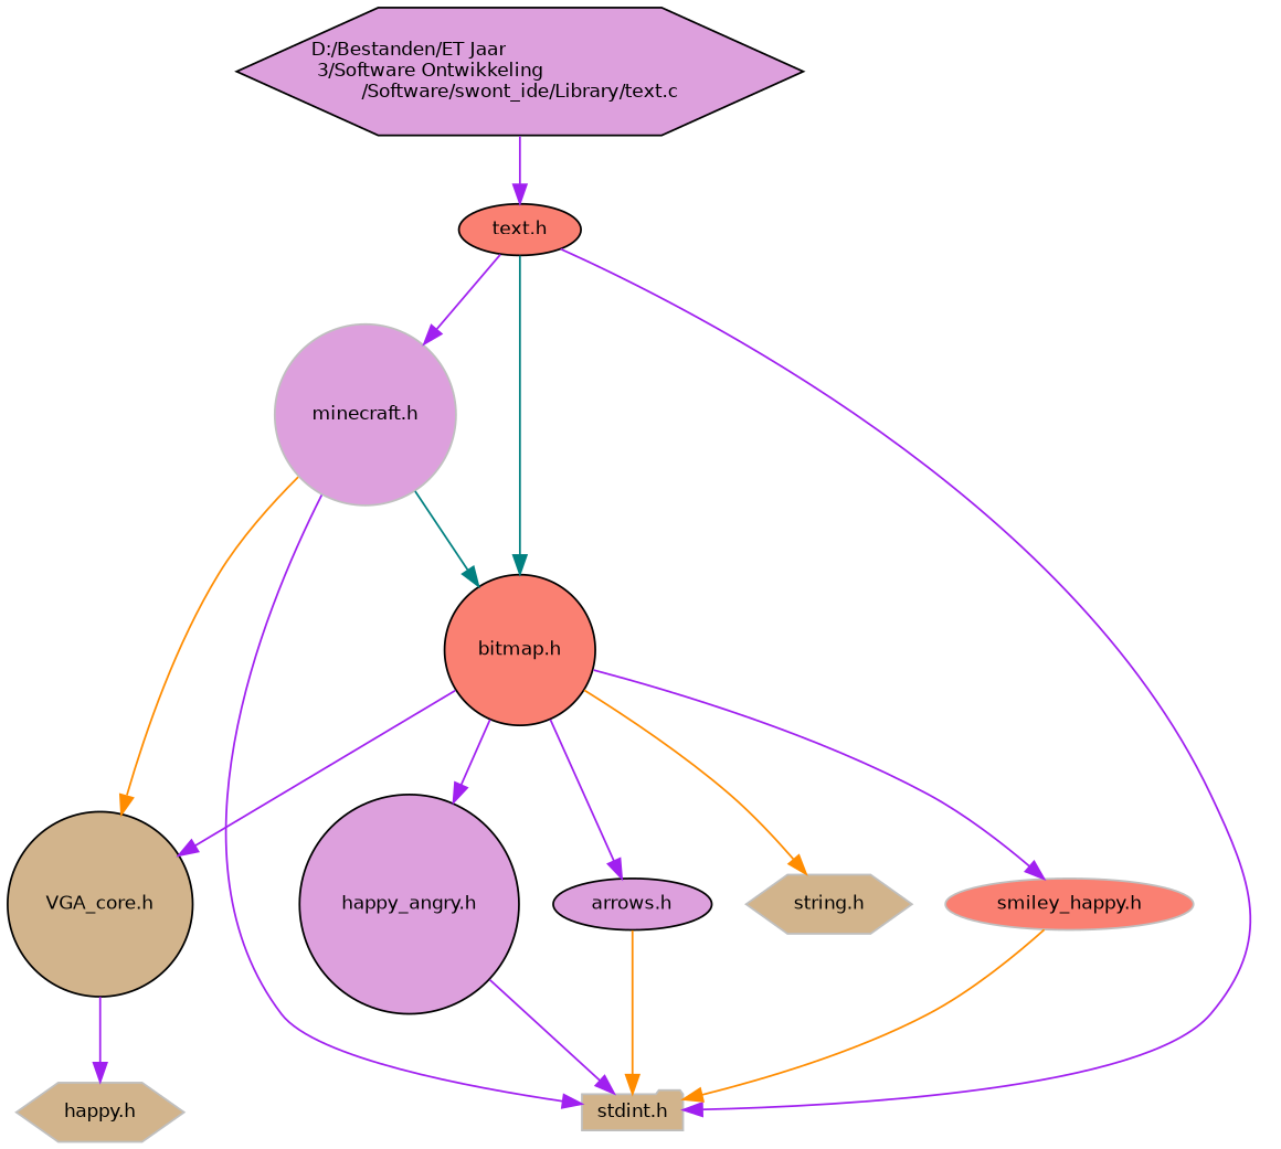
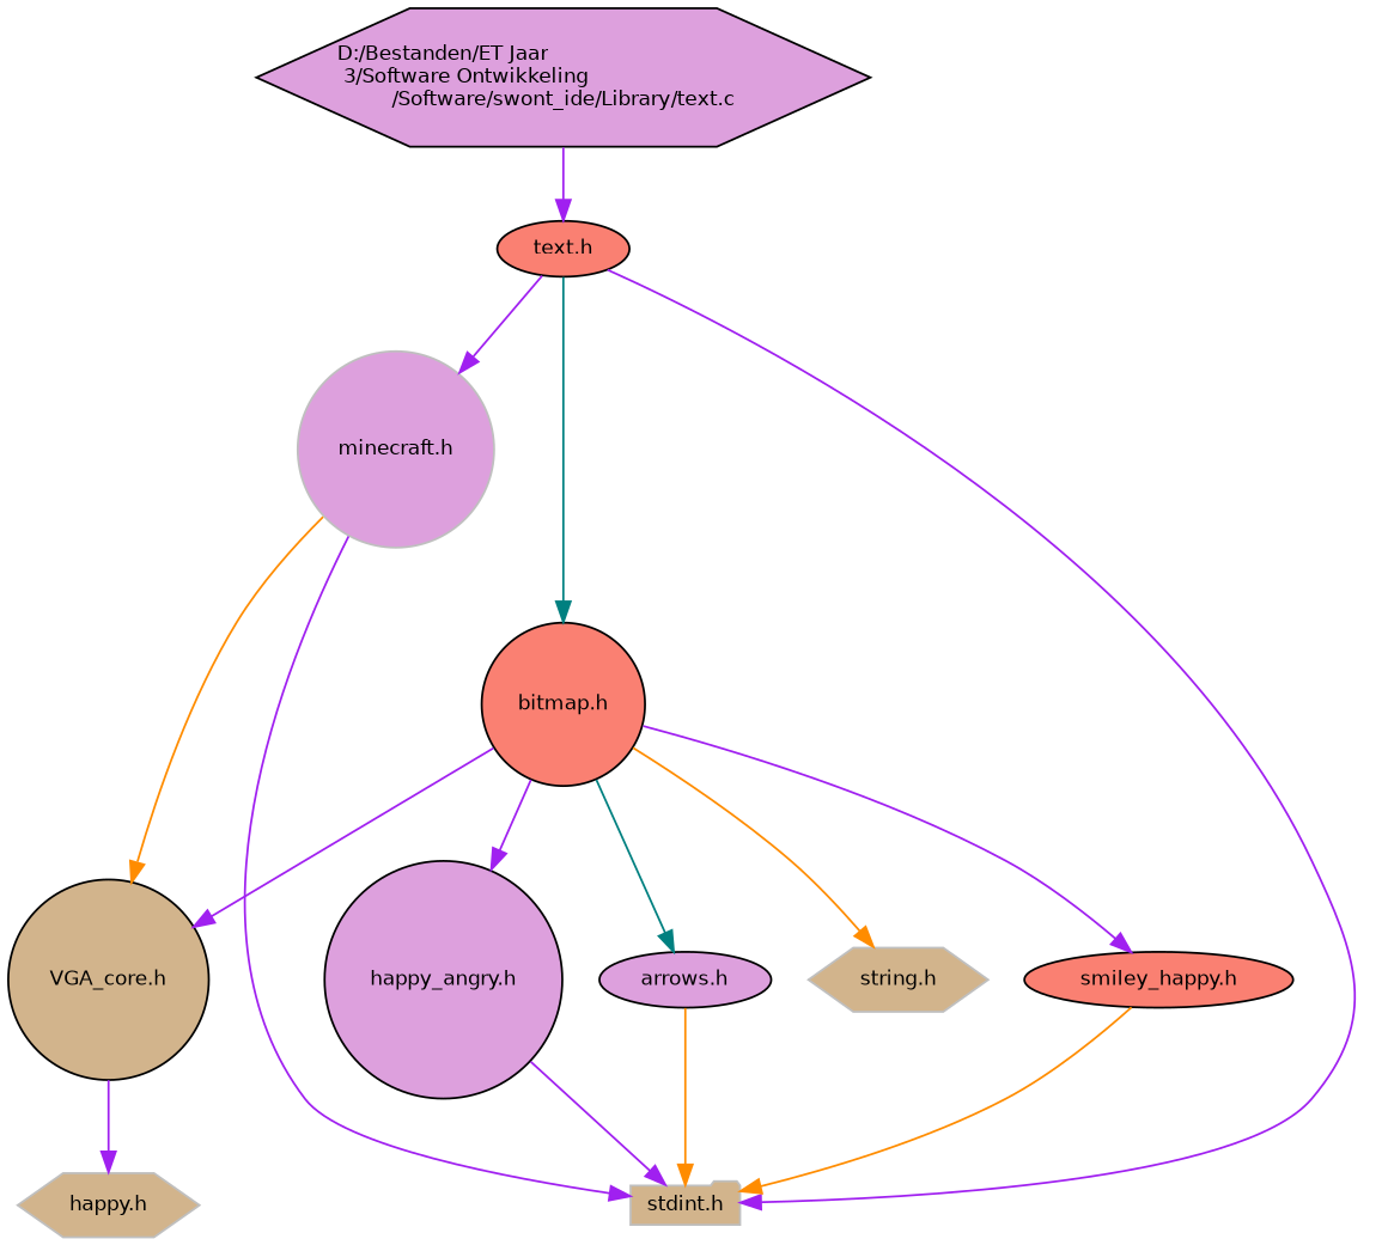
  digraph {
    node [color=black fillcolor=plum fontname=Helvetica fontsize=10 shape=circle style=filled]
    edge [color=purple fontname=Helvetica fontsize=10 labelfontname=Helvetica labelfontsize=10 style=solid]
    n1 [fontcolor=black height=0.2 label="D:/Bestanden/ET Jaar\l 3/Software Ontwikkeling\l/Software/swont_ide/Library/text.c" shape=hexagon width=0.4]
    n2 [fillcolor=salmon height=0.2 label="text.h" shape=ellipse width=0.4]
    n3 [color=grey75 fillcolor=tan height=0.2 label="stdint.h" shape=folder width=0.4]
    n4 [color=grey75 height=0.2 label="minecraft.h" width=0.4]
    n5 [fillcolor=salmon height=0.2 label="bitmap.h" width=0.4]
    n6 [color=grey75 fillcolor=tan height=0.2 label="string.h" shape=hexagon width=0.4]
    n7 [fillcolor=tan height=0.2 label="VGA_core.h" width=0.4]
    n8 [color=grey75 fillcolor=tan height=0.2 label="happy.h" shape=hexagon width=0.4]
-   n9 [color=grey75 fillcolor=salmon height=0.2 label="smiley_happy.h" shape=ellipse width=0.4]
+   n9 [fillcolor=salmon height=0.2 label="smiley_happy.h" shape=ellipse width=0.4]
    n10 [height=0.2 label="happy_angry.h" width=0.4]
    n11 [height=0.2 label="arrows.h" shape=ellipse width=0.4]
    n1 -> n2
    n2 -> n3
    n2 -> n4
    n2 -> n5 [color=teal]
    n4 -> n3
-   n4 -> n5 [color=teal]
    n4 -> n7 [color=darkorange]
    n5 -> n6 [color=darkorange]
    n5 -> n7
    n5 -> n9
    n5 -> n10
-   n5 -> n11
+   n5 -> n11 [color=teal]
    n7 -> n8
    n9 -> n3 [color=darkorange]
    n10 -> n3
    n11 -> n3 [color=darkorange]
  }
